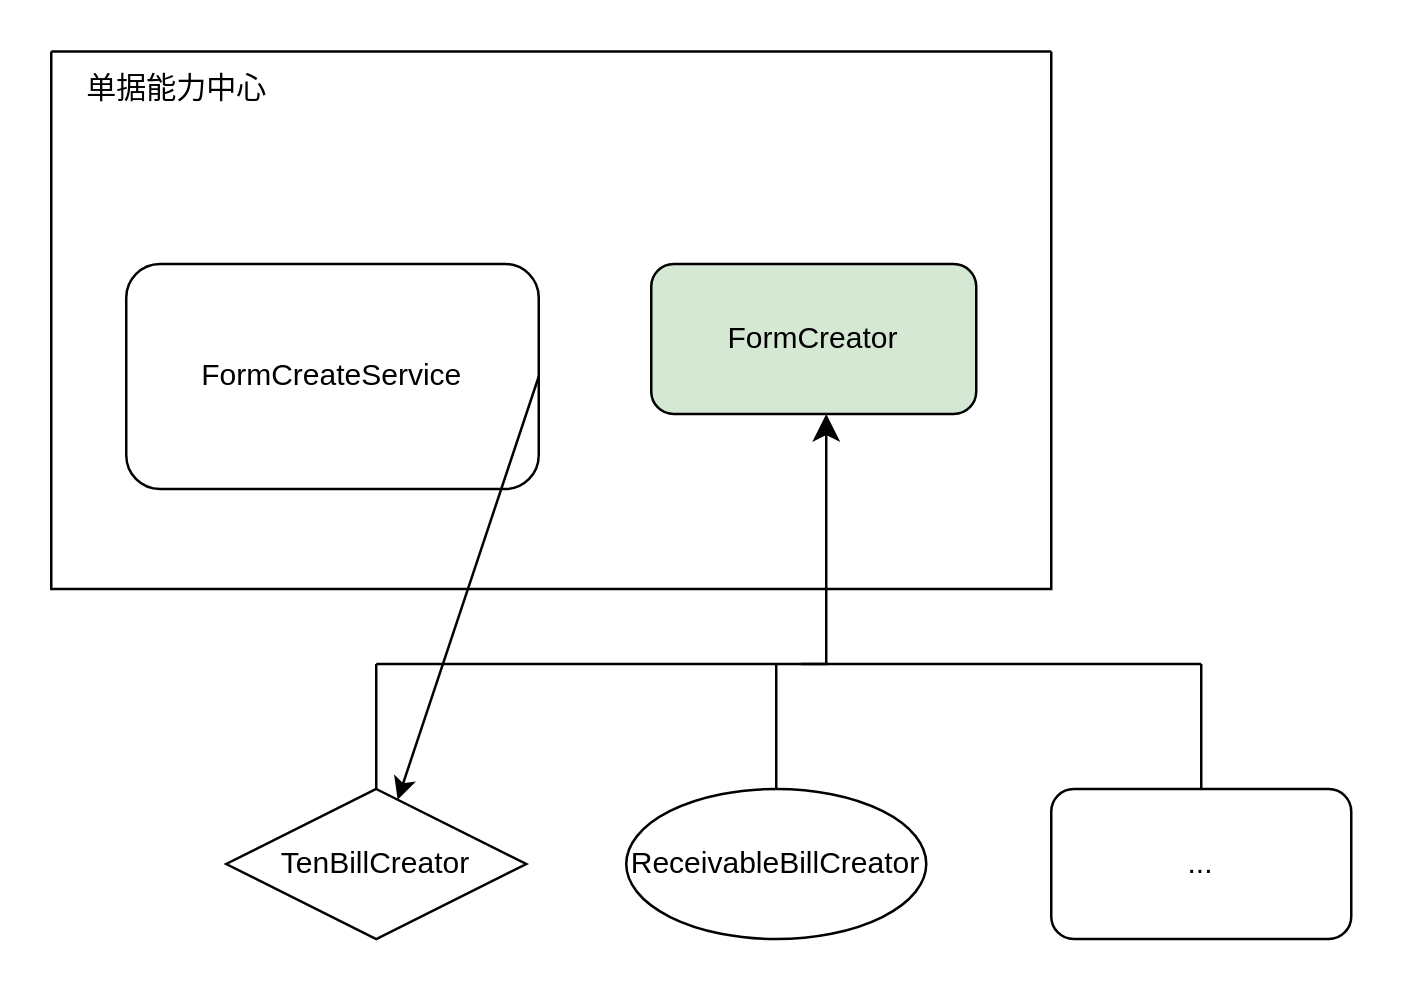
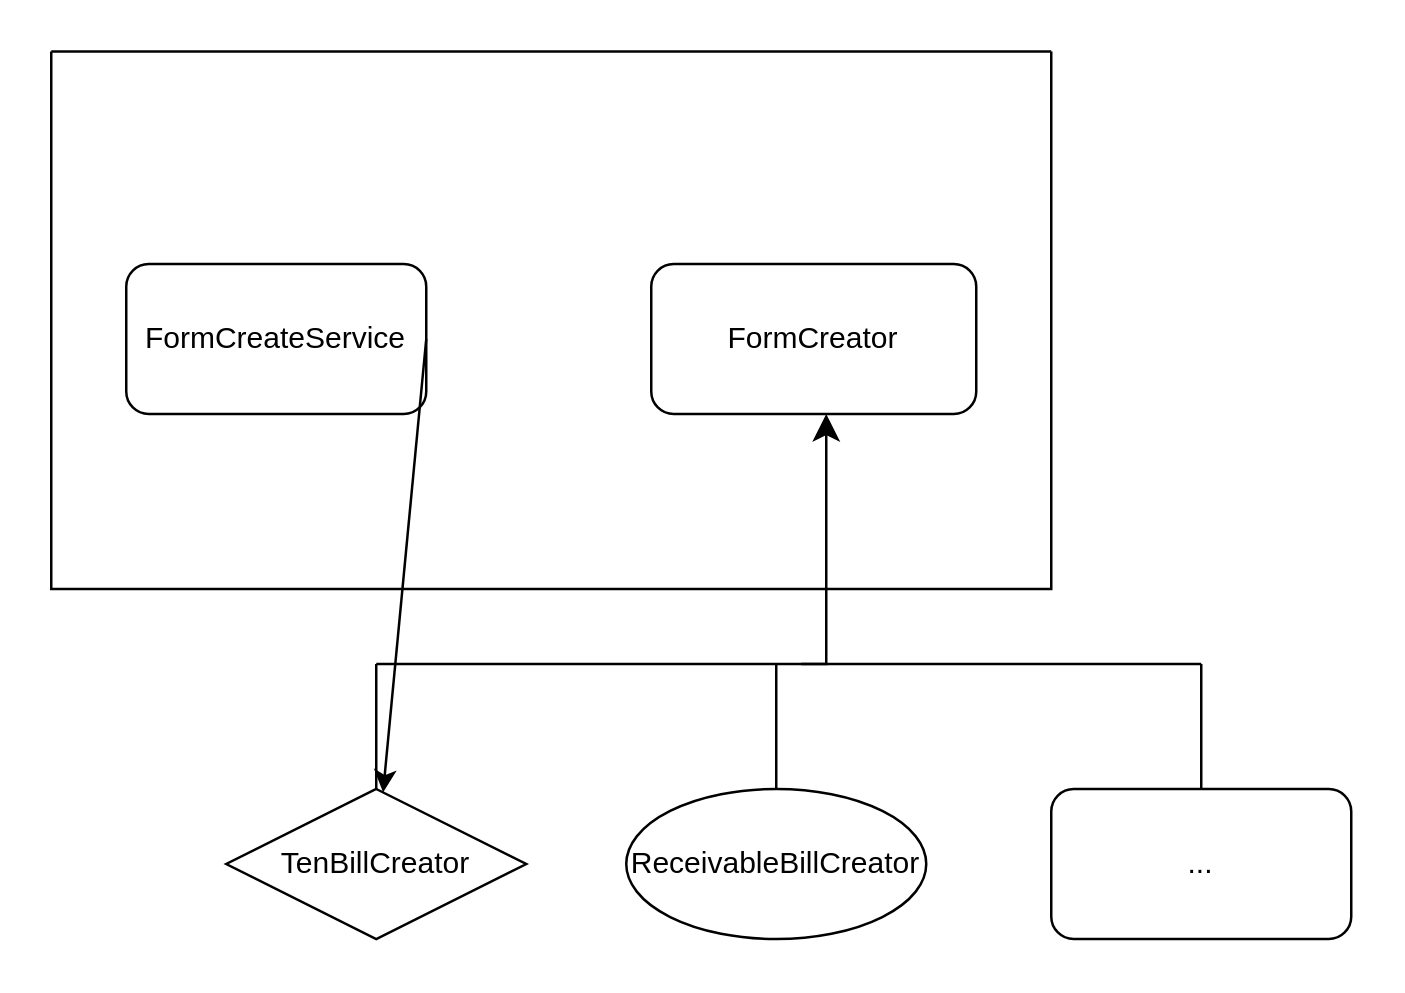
  <mxCell id="0" />
  <mxCell id="1" parent="0" />
  <mxCell id="2" value="TenBillCreator" style="rhombus;whiteSpace=wrap;html=1;" vertex="1" parent="1"><mxGeometry x="90" y="315" width="120" height="60" as="geometry" /></mxCell>
  <mxCell id="3" value="ReceivableBillCreator" style="ellipse;whiteSpace=wrap;html=1;" vertex="1" parent="1"><mxGeometry x="250" y="315" width="120" height="60" as="geometry" /></mxCell>
  <mxCell id="4" value="" style="swimlane;startSize=0;" vertex="1" parent="1"><mxGeometry x="20" y="20" width="400" height="215" as="geometry" /></mxCell>
- <mxCell id="5" value="单据能力中心" style="text;html=1;align=center;verticalAlign=middle;resizable=0;points=[];autosize=1;strokeColor=none;fillColor=none;" vertex="1" parent="4"><mxGeometry width="100" height="30" as="geometry" /></mxCell>
- <mxCell id="6" value="FormCreator" style="rounded=1;whiteSpace=wrap;html=1;fillColor=#d5e8d4;" vertex="1" parent="4"><mxGeometry x="240" y="85" width="130" height="60" as="geometry" /></mxCell>
- <mxCell id="7" value="FormCreateService" style="rounded=1;whiteSpace=wrap;html=1;" vertex="1" parent="4"><mxGeometry x="30" y="85" width="165" height="90" as="geometry" /></mxCell>
+ <mxCell id="6" value="FormCreator" style="rounded=1;whiteSpace=wrap;html=1;" vertex="1" parent="4"><mxGeometry x="240" y="85" width="130" height="60" as="geometry" /></mxCell>
+ <mxCell id="7" value="FormCreateService" style="rounded=1;whiteSpace=wrap;html=1;" vertex="1" parent="4"><mxGeometry x="30" y="85" width="120" height="60" as="geometry" /></mxCell>
  <mxCell id="8" value="" style="endArrow=classic;html=1;rounded=0;exitX=1;exitY=0.5;exitDx=0;exitDy=0;" edge="1" parent="4" source="7" target="2"><mxGeometry width="50" height="50" relative="1" as="geometry"><mxPoint x="170" y="-285" as="sourcePoint" /><mxPoint x="160" y="-335" as="targetPoint" /></mxGeometry></mxCell>
  <mxCell id="9" value="" style="edgeStyle=segmentEdgeStyle;endArrow=classic;html=1;curved=0;rounded=0;endSize=8;startSize=8;" edge="1" parent="4"><mxGeometry width="50" height="50" relative="1" as="geometry"><mxPoint x="130" y="245" as="sourcePoint" /><mxPoint x="310" y="145" as="targetPoint" /><Array as="points"><mxPoint x="310" y="215" /><mxPoint x="310" y="215" /></Array></mxGeometry></mxCell>
  <mxCell id="10" value="..." style="rounded=1;whiteSpace=wrap;html=1;" vertex="1" parent="1"><mxGeometry x="420" y="315" width="120" height="60" as="geometry" /></mxCell>
  <mxCell id="11" value="" style="endArrow=none;html=1;rounded=0;entryX=0.5;entryY=0;entryDx=0;entryDy=0;" edge="1" parent="1" target="2"><mxGeometry width="50" height="50" relative="1" as="geometry"><mxPoint x="150" y="265" as="sourcePoint" /><mxPoint x="280" y="205" as="targetPoint" /><Array as="points"><mxPoint x="150" y="285" /></Array></mxGeometry></mxCell>
  <mxCell id="12" value="" style="endArrow=none;html=1;rounded=0;exitX=0.5;exitY=0;exitDx=0;exitDy=0;" edge="1" parent="1" source="3"><mxGeometry width="50" height="50" relative="1" as="geometry"><mxPoint x="230" y="255" as="sourcePoint" /><mxPoint x="310" y="265" as="targetPoint" /></mxGeometry></mxCell>
  <mxCell id="13" value="" style="endArrow=none;html=1;rounded=0;" edge="1" parent="1"><mxGeometry width="50" height="50" relative="1" as="geometry"><mxPoint x="320" y="265" as="sourcePoint" /><mxPoint x="480" y="265" as="targetPoint" /></mxGeometry></mxCell>
  <mxCell id="14" value="" style="endArrow=none;html=1;rounded=0;entryX=0.5;entryY=0;entryDx=0;entryDy=0;" edge="1" parent="1" target="10"><mxGeometry width="50" height="50" relative="1" as="geometry"><mxPoint x="480" y="265" as="sourcePoint" /><mxPoint x="280" y="205" as="targetPoint" /></mxGeometry></mxCell>
